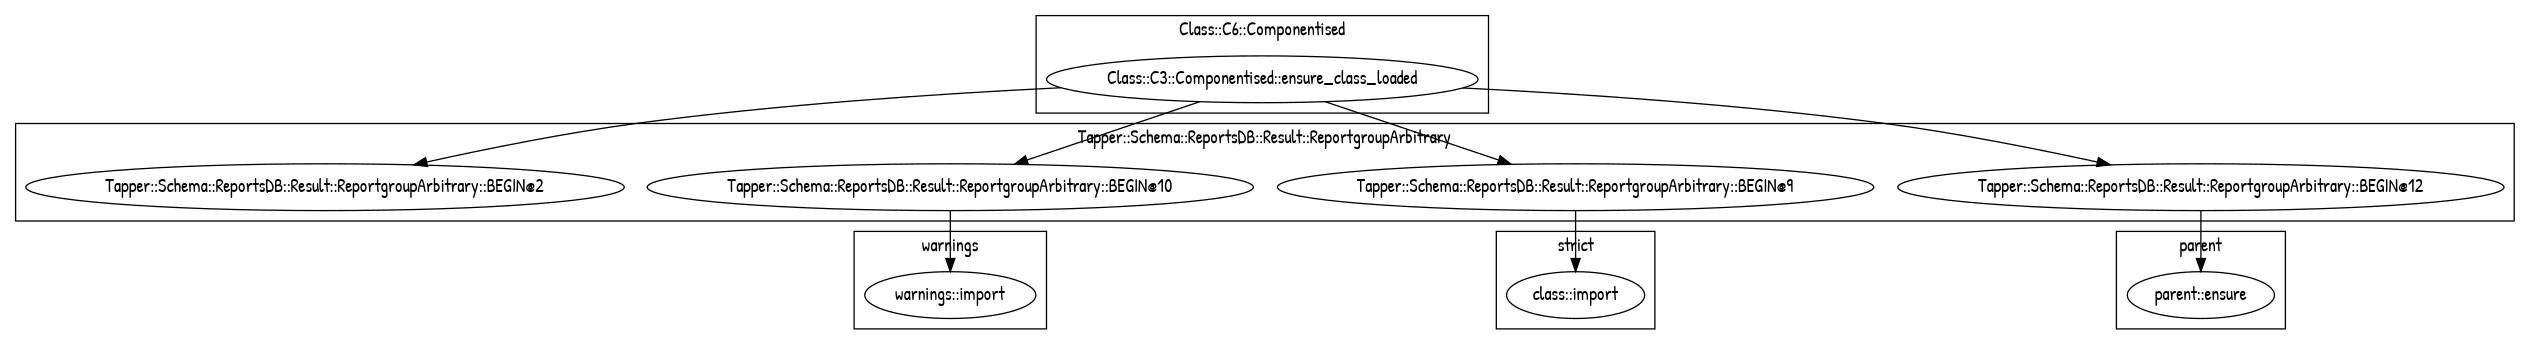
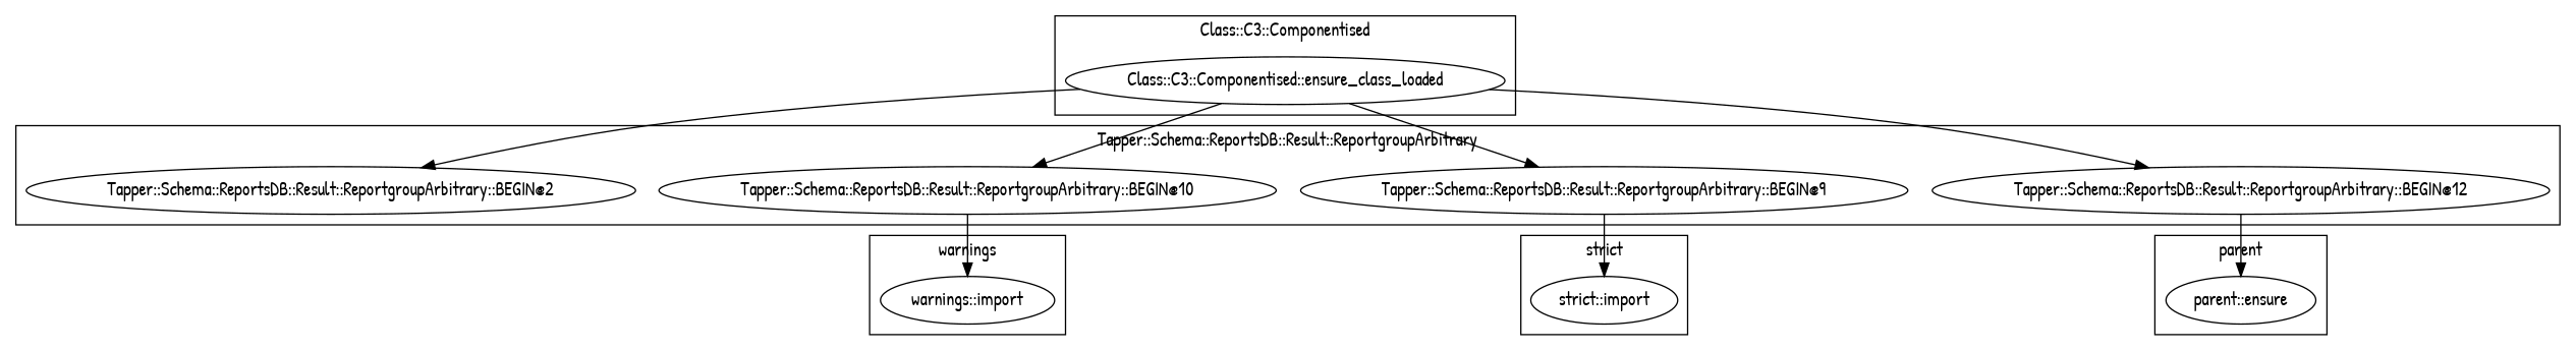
  digraph {
    fontname="Patrick Hand"
    node [fontname="Patrick Hand"]
    edge [fontname="Patrick Hand"]
    "Class::C3::Componentised::ensure_class_loaded"
    n2 [label="parent::ensure"]
    "warnings::import"
    "Tapper::Schema::ReportsDB::Result::ReportgroupArbitrary::BEGIN@10"
    "Tapper::Schema::ReportsDB::Result::ReportgroupArbitrary::BEGIN@9"
    "Tapper::Schema::ReportsDB::Result::ReportgroupArbitrary::BEGIN@12"
    "Tapper::Schema::ReportsDB::Result::ReportgroupArbitrary::BEGIN@2"
-   "strict::import" [label="class::import"]
+   "strict::import"
    subgraph cluster_1 {
-     label="Class::C6::Componentised"
+     label="Class::C3::Componentised"
      "Class::C3::Componentised::ensure_class_loaded"
    }
    subgraph cluster_2 {
      label=parent
      n2
    }
    subgraph cluster_3 {
      label=warnings
      "warnings::import"
    }
    subgraph cluster_4 {
      label="Tapper::Schema::ReportsDB::Result::ReportgroupArbitrary"
      "Tapper::Schema::ReportsDB::Result::ReportgroupArbitrary::BEGIN@10"
      "Tapper::Schema::ReportsDB::Result::ReportgroupArbitrary::BEGIN@9"
      "Tapper::Schema::ReportsDB::Result::ReportgroupArbitrary::BEGIN@12"
      "Tapper::Schema::ReportsDB::Result::ReportgroupArbitrary::BEGIN@2"
    }
    subgraph cluster_5 {
      label="strict"
      "strict::import"
    }
    "Class::C3::Componentised::ensure_class_loaded" -> "Tapper::Schema::ReportsDB::Result::ReportgroupArbitrary::BEGIN@10"
    "Class::C3::Componentised::ensure_class_loaded" -> "Tapper::Schema::ReportsDB::Result::ReportgroupArbitrary::BEGIN@9"
    "Class::C3::Componentised::ensure_class_loaded" -> "Tapper::Schema::ReportsDB::Result::ReportgroupArbitrary::BEGIN@12"
    "Class::C3::Componentised::ensure_class_loaded" -> "Tapper::Schema::ReportsDB::Result::ReportgroupArbitrary::BEGIN@2"
    "Tapper::Schema::ReportsDB::Result::ReportgroupArbitrary::BEGIN@10" -> "warnings::import"
    "Tapper::Schema::ReportsDB::Result::ReportgroupArbitrary::BEGIN@9" -> "strict::import"
    "Tapper::Schema::ReportsDB::Result::ReportgroupArbitrary::BEGIN@12" -> n2
  }
